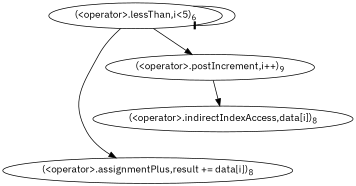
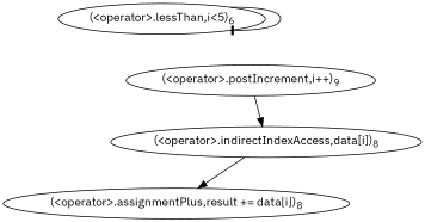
  digraph {
    fontname="IBM Plex Sans"
    node [fontname="IBM Plex Sans"]
    edge [arrowhead=normal fontname="IBM Plex Sans"]
    n1 [label=<(&lt;operator&gt;.lessThan,i&lt;5)<SUB>6</SUB>>]
    n2 [label=<(&lt;operator&gt;.assignmentPlus,result += data[i])<SUB>8</SUB>>]
    n3 [label=<(&lt;operator&gt;.postIncrement,i++)<SUB>9</SUB>>]
    n4 [label=<(&lt;operator&gt;.indirectIndexAccess,data[i])<SUB>8</SUB>>]
    n1 -> n1 [arrowhead=tee]
-   n1 -> n2
-   n1 -> n3
+   n4 -> n2
    n3 -> n4
  }
